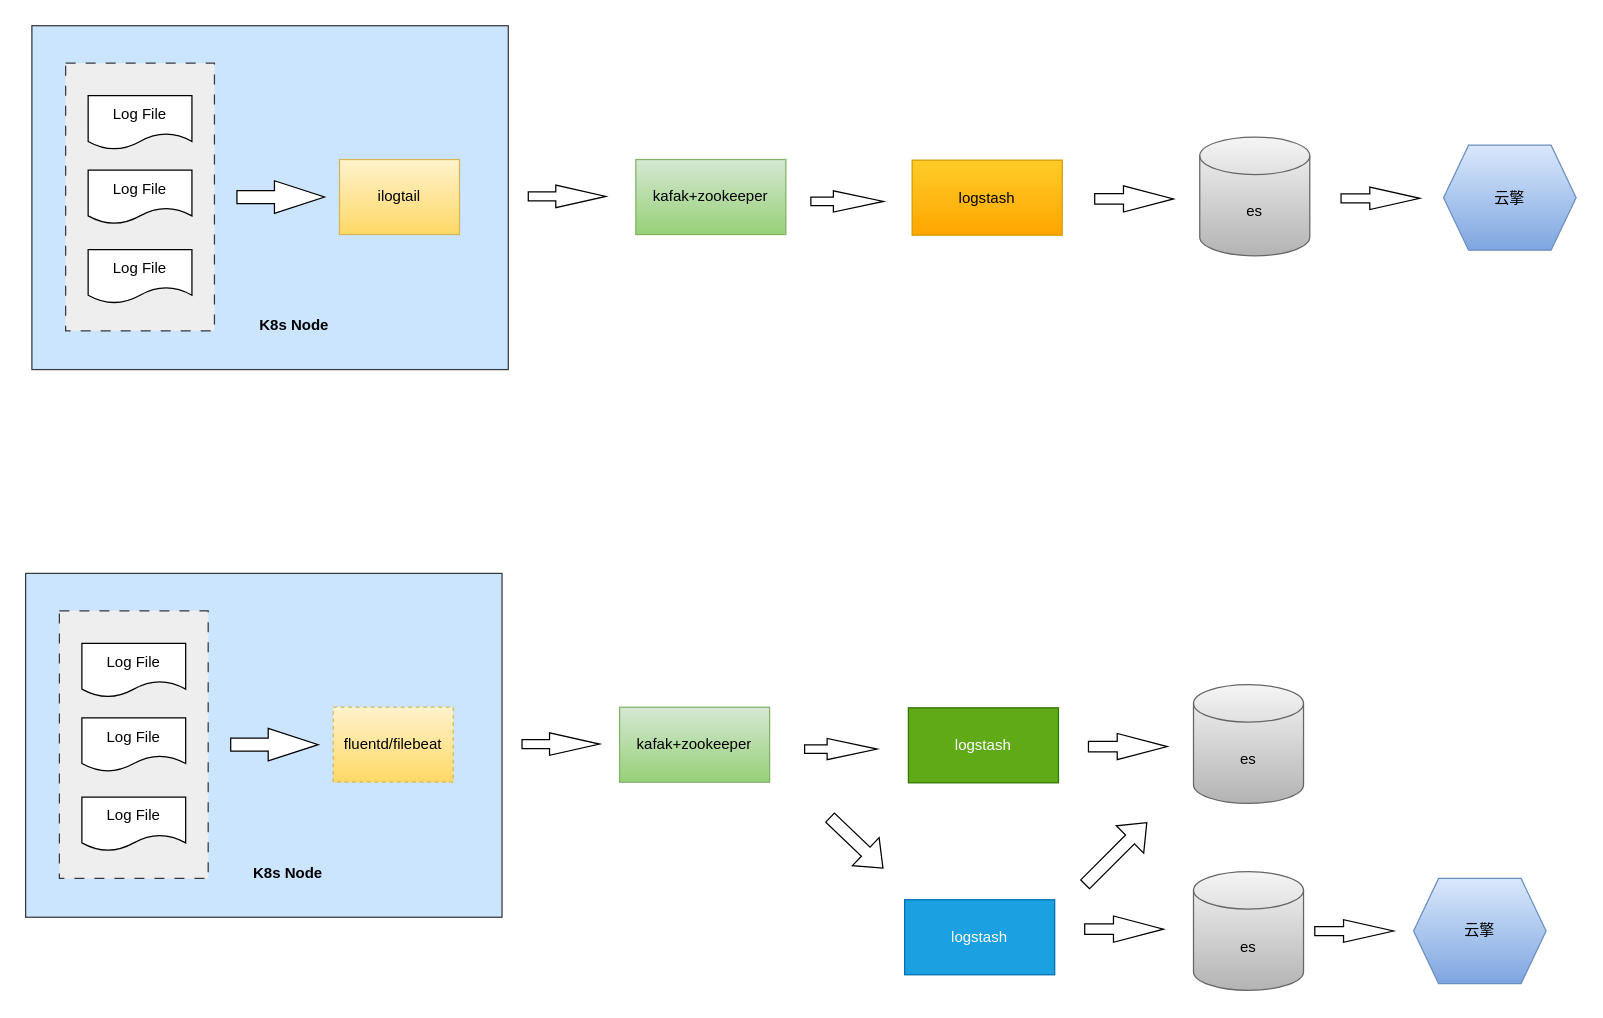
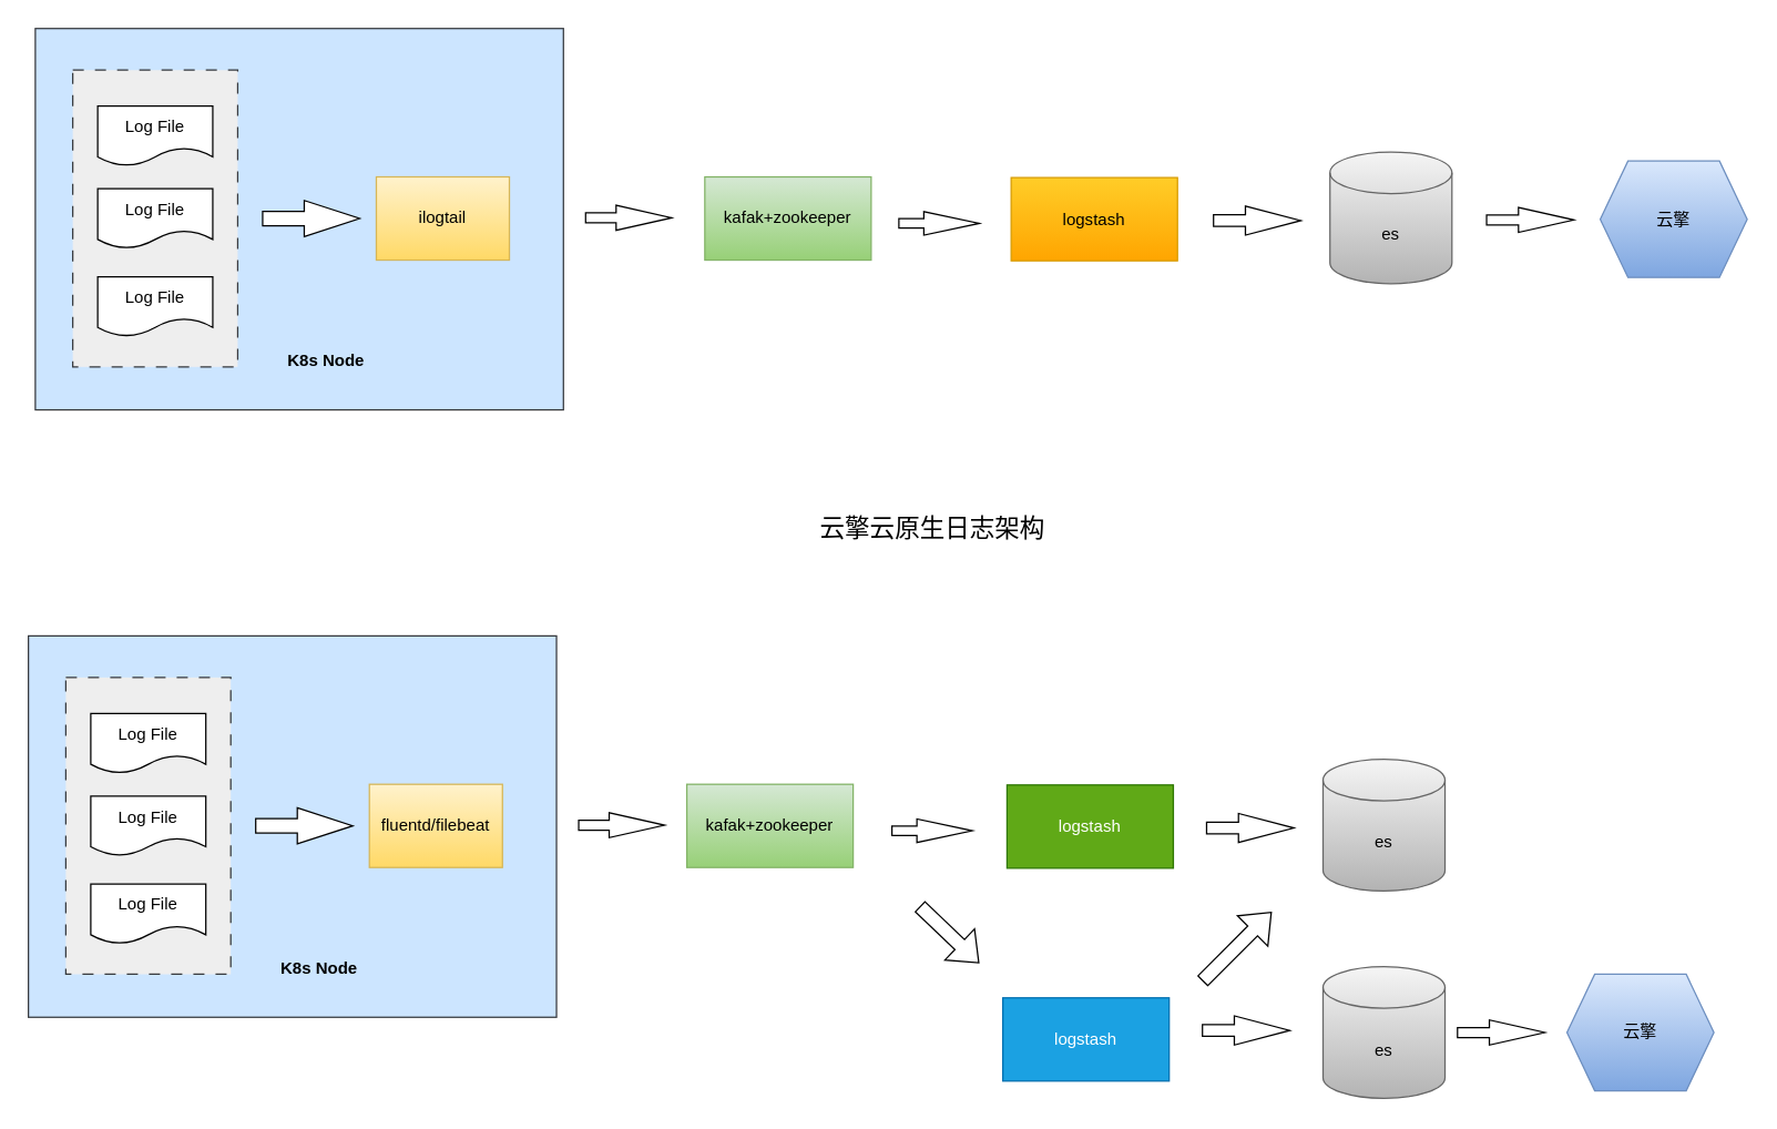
  <mxCell id="0" />
  <mxCell id="1" parent="0" />
  <mxCell id="2" value="" style="rounded=0;whiteSpace=wrap;html=1;fillColor=#cce5ff;strokeColor=#36393d;" parent="1" vertex="1"><mxGeometry x="25" y="20" width="381" height="275" as="geometry" /></mxCell>
  <mxCell id="3" value="ilogtail" style="rounded=0;whiteSpace=wrap;html=1;fillColor=#fff2cc;strokeColor=#d6b656;gradientColor=#ffd966;" parent="1" vertex="1"><mxGeometry x="271" y="127" width="96" height="60" as="geometry" /></mxCell>
  <mxCell id="4" value="" style="rounded=0;whiteSpace=wrap;html=1;dashed=1;dashPattern=8 8;fillColor=#eeeeee;strokeColor=#36393d;" parent="1" vertex="1"><mxGeometry x="52" y="50" width="119" height="214" as="geometry" /></mxCell>
  <mxCell id="5" value="" style="html=1;shadow=0;dashed=0;align=center;verticalAlign=middle;shape=mxgraph.arrows2.arrow;dy=0.6;dx=40;notch=0;" parent="1" vertex="1"><mxGeometry x="189" y="144" width="70" height="26" as="geometry" /></mxCell>
  <mxCell id="6" value="" style="html=1;shadow=0;dashed=0;align=center;verticalAlign=middle;shape=mxgraph.arrows2.arrow;dy=0.6;dx=40;notch=0;" parent="1" vertex="1"><mxGeometry x="422" y="147.5" width="62" height="18" as="geometry" /></mxCell>
  <mxCell id="7" value="kafak+zookeeper" style="rounded=0;whiteSpace=wrap;html=1;fillColor=#d5e8d4;strokeColor=#82b366;gradientColor=#97d077;" parent="1" vertex="1"><mxGeometry x="508" y="127" width="120" height="60" as="geometry" /></mxCell>
  <mxCell id="8" value="logstash" style="rounded=0;whiteSpace=wrap;html=1;fillColor=#ffcd28;strokeColor=#d79b00;gradientColor=#ffa500;" parent="1" vertex="1"><mxGeometry x="729" y="127.5" width="120" height="60" as="geometry" /></mxCell>
  <mxCell id="9" value="" style="html=1;shadow=0;dashed=0;align=center;verticalAlign=middle;shape=mxgraph.arrows2.arrow;dy=0.6;dx=40;notch=0;" parent="1" vertex="1"><mxGeometry x="648" y="152" width="58" height="17" as="geometry" /></mxCell>
  <mxCell id="10" value="es" style="shape=cylinder3;whiteSpace=wrap;html=1;boundedLbl=1;backgroundOutline=1;size=15;fillColor=#f5f5f5;strokeColor=#666666;gradientColor=#b3b3b3;" parent="1" vertex="1"><mxGeometry x="959" y="109" width="88" height="95" as="geometry" /></mxCell>
  <mxCell id="11" value="" style="html=1;shadow=0;dashed=0;align=center;verticalAlign=middle;shape=mxgraph.arrows2.arrow;dy=0.6;dx=40;notch=0;" parent="1" vertex="1"><mxGeometry x="875" y="148" width="63" height="21" as="geometry" /></mxCell>
  <mxCell id="12" value="" style="html=1;shadow=0;dashed=0;align=center;verticalAlign=middle;shape=mxgraph.arrows2.arrow;dy=0.6;dx=40;notch=0;" parent="1" vertex="1"><mxGeometry x="1072" y="149" width="63" height="18" as="geometry" /></mxCell>
  <mxCell id="13" value="云擎" style="shape=hexagon;perimeter=hexagonPerimeter2;whiteSpace=wrap;html=1;fixedSize=1;fillColor=#dae8fc;strokeColor=#6c8ebf;gradientColor=#7ea6e0;" parent="1" vertex="1"><mxGeometry x="1154" y="115.5" width="106" height="84" as="geometry" /></mxCell>
  <mxCell id="14" value="Log File" style="shape=document;whiteSpace=wrap;html=1;boundedLbl=1;" parent="1" vertex="1"><mxGeometry x="70" y="76" width="83" height="43" as="geometry" /></mxCell>
  <mxCell id="15" value="Log File" style="shape=document;whiteSpace=wrap;html=1;boundedLbl=1;" parent="1" vertex="1"><mxGeometry x="70" y="135.5" width="83" height="43" as="geometry" /></mxCell>
  <mxCell id="16" value="Log File" style="shape=document;whiteSpace=wrap;html=1;boundedLbl=1;" parent="1" vertex="1"><mxGeometry x="70" y="199" width="83" height="43" as="geometry" /></mxCell>
  <mxCell id="17" value="&lt;b&gt;K8s Node&lt;/b&gt;" style="text;html=1;align=center;verticalAlign=middle;whiteSpace=wrap;rounded=0;" parent="1" vertex="1"><mxGeometry x="204.5" y="245" width="60" height="30" as="geometry" /></mxCell>
+ <mxCell id="18" value="&lt;font style=&quot;font-size: 18px;&quot;&gt;云擎云原生日志架构&lt;/font&gt;" style="text;html=1;align=center;verticalAlign=middle;whiteSpace=wrap;rounded=0;" parent="1" vertex="1"><mxGeometry x="576" y="366" width="193" height="30" as="geometry" /></mxCell>
  <mxCell id="19" value="" style="rounded=0;whiteSpace=wrap;html=1;fillColor=#cce5ff;strokeColor=#36393d;" vertex="1" parent="1"><mxGeometry x="20" y="458" width="381" height="275" as="geometry" /></mxCell>
- <mxCell id="20" value="fluentd/filebeat" style="rounded=0;whiteSpace=wrap;html=1;fillColor=#fff2cc;strokeColor=#d6b656;gradientColor=#ffd966;dashed=1;" vertex="1" parent="1"><mxGeometry x="266" y="565" width="96" height="60" as="geometry" /></mxCell>
+ <mxCell id="20" value="fluentd/filebeat" style="rounded=0;whiteSpace=wrap;html=1;fillColor=#fff2cc;strokeColor=#d6b656;gradientColor=#ffd966;" vertex="1" parent="1"><mxGeometry x="266" y="565" width="96" height="60" as="geometry" /></mxCell>
  <mxCell id="21" value="" style="rounded=0;whiteSpace=wrap;html=1;dashed=1;dashPattern=8 8;fillColor=#eeeeee;strokeColor=#36393d;" vertex="1" parent="1"><mxGeometry x="47" y="488" width="119" height="214" as="geometry" /></mxCell>
  <mxCell id="22" value="" style="html=1;shadow=0;dashed=0;align=center;verticalAlign=middle;shape=mxgraph.arrows2.arrow;dy=0.6;dx=40;notch=0;" vertex="1" parent="1"><mxGeometry x="184" y="582" width="70" height="26" as="geometry" /></mxCell>
  <mxCell id="23" value="" style="html=1;shadow=0;dashed=0;align=center;verticalAlign=middle;shape=mxgraph.arrows2.arrow;dy=0.6;dx=40;notch=0;" vertex="1" parent="1"><mxGeometry x="417" y="585.5" width="62" height="18" as="geometry" /></mxCell>
  <mxCell id="24" value="kafak+zookeeper" style="rounded=0;whiteSpace=wrap;html=1;fillColor=#d5e8d4;strokeColor=#82b366;gradientColor=#97d077;" vertex="1" parent="1"><mxGeometry x="495" y="565" width="120" height="60" as="geometry" /></mxCell>
  <mxCell id="25" value="logstash" style="rounded=0;whiteSpace=wrap;html=1;fillColor=#60a917;strokeColor=#2D7600;fontColor=#ffffff;" vertex="1" parent="1"><mxGeometry x="726" y="565.5" width="120" height="60" as="geometry" /></mxCell>
  <mxCell id="26" value="" style="html=1;shadow=0;dashed=0;align=center;verticalAlign=middle;shape=mxgraph.arrows2.arrow;dy=0.6;dx=40;notch=0;" vertex="1" parent="1"><mxGeometry x="643" y="590" width="58" height="17" as="geometry" /></mxCell>
  <mxCell id="27" value="es" style="shape=cylinder3;whiteSpace=wrap;html=1;boundedLbl=1;backgroundOutline=1;size=15;fillColor=#f5f5f5;strokeColor=#666666;gradientColor=#b3b3b3;" vertex="1" parent="1"><mxGeometry x="954" y="547" width="88" height="95" as="geometry" /></mxCell>
  <mxCell id="28" value="" style="html=1;shadow=0;dashed=0;align=center;verticalAlign=middle;shape=mxgraph.arrows2.arrow;dy=0.6;dx=40;notch=0;" vertex="1" parent="1"><mxGeometry x="870" y="586" width="63" height="21" as="geometry" /></mxCell>
  <mxCell id="29" value="" style="html=1;shadow=0;dashed=0;align=center;verticalAlign=middle;shape=mxgraph.arrows2.arrow;dy=0.6;dx=40;notch=0;" vertex="1" parent="1"><mxGeometry x="1051" y="735" width="63" height="18" as="geometry" /></mxCell>
  <mxCell id="30" value="云擎" style="shape=hexagon;perimeter=hexagonPerimeter2;whiteSpace=wrap;html=1;fixedSize=1;fillColor=#dae8fc;strokeColor=#6c8ebf;gradientColor=#7ea6e0;" vertex="1" parent="1"><mxGeometry x="1130" y="702" width="106" height="84" as="geometry" /></mxCell>
  <mxCell id="31" value="Log File" style="shape=document;whiteSpace=wrap;html=1;boundedLbl=1;" vertex="1" parent="1"><mxGeometry x="65" y="514" width="83" height="43" as="geometry" /></mxCell>
  <mxCell id="32" value="Log File" style="shape=document;whiteSpace=wrap;html=1;boundedLbl=1;" vertex="1" parent="1"><mxGeometry x="65" y="573.5" width="83" height="43" as="geometry" /></mxCell>
  <mxCell id="33" value="Log File" style="shape=document;whiteSpace=wrap;html=1;boundedLbl=1;" vertex="1" parent="1"><mxGeometry x="65" y="637" width="83" height="43" as="geometry" /></mxCell>
  <mxCell id="34" value="&lt;b&gt;K8s Node&lt;/b&gt;" style="text;html=1;align=center;verticalAlign=middle;whiteSpace=wrap;rounded=0;" vertex="1" parent="1"><mxGeometry x="199.5" y="683" width="60" height="30" as="geometry" /></mxCell>
  <mxCell id="35" value="logstash" style="rounded=0;whiteSpace=wrap;html=1;fillColor=#1ba1e2;strokeColor=#006EAF;fontColor=#ffffff;" vertex="1" parent="1"><mxGeometry x="723" y="719" width="120" height="60" as="geometry" /></mxCell>
  <mxCell id="36" value="es" style="shape=cylinder3;whiteSpace=wrap;html=1;boundedLbl=1;backgroundOutline=1;size=15;fillColor=#f5f5f5;strokeColor=#666666;gradientColor=#b3b3b3;" vertex="1" parent="1"><mxGeometry x="954" y="696.5" width="88" height="95" as="geometry" /></mxCell>
  <mxCell id="37" value="" style="html=1;shadow=0;dashed=0;align=center;verticalAlign=middle;shape=mxgraph.arrows2.arrow;dy=0.6;dx=40;notch=0;" vertex="1" parent="1"><mxGeometry x="867" y="732" width="63" height="21" as="geometry" /></mxCell>
  <mxCell id="38" value="" style="shape=flexArrow;endArrow=classic;html=1;rounded=0;" edge="1" parent="1"><mxGeometry width="50" height="50" relative="1" as="geometry"><mxPoint x="867" y="707" as="sourcePoint" /><mxPoint x="917" y="657" as="targetPoint" /></mxGeometry></mxCell>
  <mxCell id="39" value="" style="shape=flexArrow;endArrow=classic;html=1;rounded=0;" edge="1" parent="1"><mxGeometry width="50" height="50" relative="1" as="geometry"><mxPoint x="663" y="653" as="sourcePoint" /><mxPoint x="706" y="694" as="targetPoint" /></mxGeometry></mxCell>
